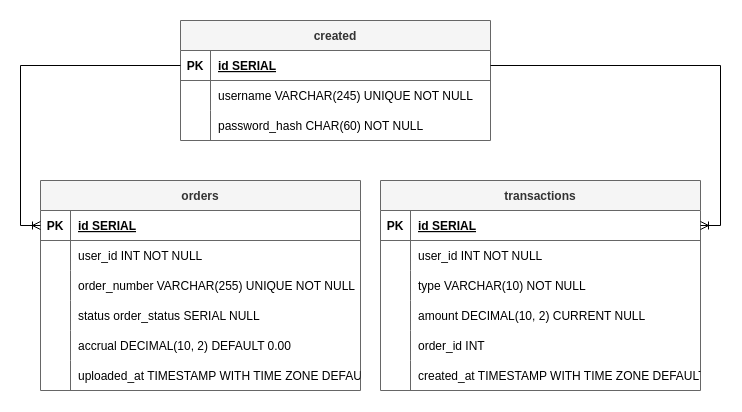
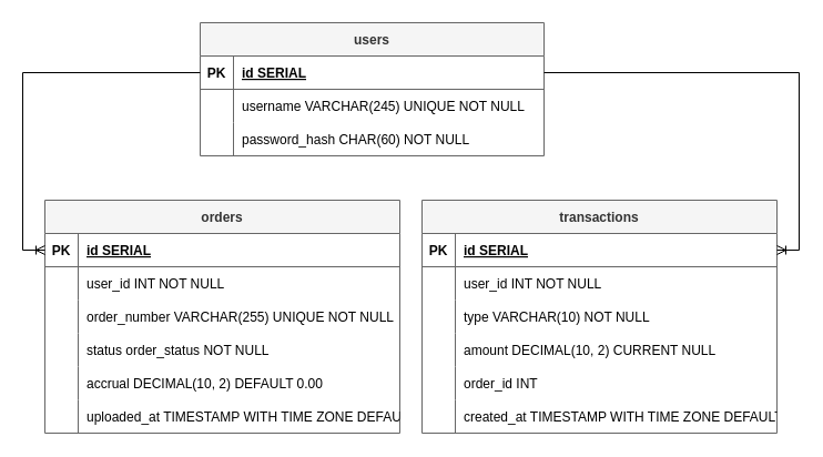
  <mxCell id="0" />
  <mxCell id="1" parent="0" />
- <mxCell id="2" value="created" style="shape=table;startSize=30;container=1;collapsible=1;childLayout=tableLayout;fixedRows=1;rowLines=0;fontStyle=1;align=center;resizeLast=1;fillColor=#f5f5f5;fontColor=#333333;strokeColor=#666666;" vertex="1" parent="1"><mxGeometry x="180" y="20" width="310" height="120" as="geometry" /></mxCell>
+ <mxCell id="2" value="users" style="shape=table;startSize=30;container=1;collapsible=1;childLayout=tableLayout;fixedRows=1;rowLines=0;fontStyle=1;align=center;resizeLast=1;fillColor=#f5f5f5;fontColor=#333333;strokeColor=#666666;" vertex="1" parent="1"><mxGeometry x="180" y="20" width="310" height="120" as="geometry" /></mxCell>
  <mxCell id="3" value="" style="shape=tableRow;horizontal=0;startSize=0;swimlaneHead=0;swimlaneBody=0;fillColor=none;collapsible=0;dropTarget=0;points=[[0,0.5],[1,0.5]];portConstraint=eastwest;strokeColor=inherit;top=0;left=0;right=0;bottom=1;" vertex="1" parent="2"><mxGeometry y="30" width="310" height="30" as="geometry" /></mxCell>
  <mxCell id="4" value="PK" style="shape=partialRectangle;overflow=hidden;connectable=0;fillColor=none;strokeColor=inherit;top=0;left=0;bottom=0;right=0;fontStyle=1;" vertex="1" parent="3"><mxGeometry width="30" height="30" as="geometry"><mxRectangle width="30" height="30" as="alternateBounds" /></mxGeometry></mxCell>
  <mxCell id="5" value="id SERIAL " style="shape=partialRectangle;overflow=hidden;connectable=0;fillColor=none;align=left;strokeColor=inherit;top=0;left=0;bottom=0;right=0;spacingLeft=6;fontStyle=5;" vertex="1" parent="3"><mxGeometry x="30" width="280" height="30" as="geometry"><mxRectangle width="280" height="30" as="alternateBounds" /></mxGeometry></mxCell>
  <mxCell id="6" value="" style="shape=tableRow;horizontal=0;startSize=0;swimlaneHead=0;swimlaneBody=0;fillColor=none;collapsible=0;dropTarget=0;points=[[0,0.5],[1,0.5]];portConstraint=eastwest;strokeColor=inherit;top=0;left=0;right=0;bottom=0;" vertex="1" parent="2"><mxGeometry y="60" width="310" height="30" as="geometry" /></mxCell>
  <mxCell id="7" value="" style="shape=partialRectangle;overflow=hidden;connectable=0;fillColor=none;strokeColor=inherit;top=0;left=0;bottom=0;right=0;" vertex="1" parent="6"><mxGeometry width="30" height="30" as="geometry"><mxRectangle width="30" height="30" as="alternateBounds" /></mxGeometry></mxCell>
  <mxCell id="8" value="username VARCHAR(245) UNIQUE NOT NULL" style="shape=partialRectangle;overflow=hidden;connectable=0;fillColor=none;align=left;strokeColor=inherit;top=0;left=0;bottom=0;right=0;spacingLeft=6;" vertex="1" parent="6"><mxGeometry x="30" width="280" height="30" as="geometry"><mxRectangle width="280" height="30" as="alternateBounds" /></mxGeometry></mxCell>
  <mxCell id="9" value="" style="shape=tableRow;horizontal=0;startSize=0;swimlaneHead=0;swimlaneBody=0;fillColor=none;collapsible=0;dropTarget=0;points=[[0,0.5],[1,0.5]];portConstraint=eastwest;strokeColor=inherit;top=0;left=0;right=0;bottom=0;" vertex="1" parent="2"><mxGeometry y="90" width="310" height="30" as="geometry" /></mxCell>
  <mxCell id="10" value="" style="shape=partialRectangle;overflow=hidden;connectable=0;fillColor=none;strokeColor=inherit;top=0;left=0;bottom=0;right=0;" vertex="1" parent="9"><mxGeometry width="30" height="30" as="geometry"><mxRectangle width="30" height="30" as="alternateBounds" /></mxGeometry></mxCell>
  <mxCell id="11" value="password_hash CHAR(60) NOT NULL" style="shape=partialRectangle;overflow=hidden;connectable=0;fillColor=none;align=left;strokeColor=inherit;top=0;left=0;bottom=0;right=0;spacingLeft=6;" vertex="1" parent="9"><mxGeometry x="30" width="280" height="30" as="geometry"><mxRectangle width="280" height="30" as="alternateBounds" /></mxGeometry></mxCell>
  <mxCell id="12" value="orders" style="shape=table;startSize=30;container=1;collapsible=1;childLayout=tableLayout;fixedRows=1;rowLines=0;fontStyle=1;align=center;resizeLast=1;fillColor=#f5f5f5;fontColor=#333333;strokeColor=#666666;" vertex="1" parent="1"><mxGeometry x="40" y="180" width="320" height="210" as="geometry" /></mxCell>
  <mxCell id="13" value="" style="shape=tableRow;horizontal=0;startSize=0;swimlaneHead=0;swimlaneBody=0;fillColor=none;collapsible=0;dropTarget=0;points=[[0,0.5],[1,0.5]];portConstraint=eastwest;strokeColor=inherit;top=0;left=0;right=0;bottom=1;" vertex="1" parent="12"><mxGeometry y="30" width="320" height="30" as="geometry" /></mxCell>
  <mxCell id="14" value="PK" style="shape=partialRectangle;overflow=hidden;connectable=0;fillColor=none;strokeColor=inherit;top=0;left=0;bottom=0;right=0;fontStyle=1;" vertex="1" parent="13"><mxGeometry width="30" height="30" as="geometry"><mxRectangle width="30" height="30" as="alternateBounds" /></mxGeometry></mxCell>
  <mxCell id="15" value="id SERIAL " style="shape=partialRectangle;overflow=hidden;connectable=0;fillColor=none;align=left;strokeColor=inherit;top=0;left=0;bottom=0;right=0;spacingLeft=6;fontStyle=5;" vertex="1" parent="13"><mxGeometry x="30" width="290" height="30" as="geometry"><mxRectangle width="290" height="30" as="alternateBounds" /></mxGeometry></mxCell>
  <mxCell id="16" value="" style="shape=tableRow;horizontal=0;startSize=0;swimlaneHead=0;swimlaneBody=0;fillColor=none;collapsible=0;dropTarget=0;points=[[0,0.5],[1,0.5]];portConstraint=eastwest;strokeColor=inherit;top=0;left=0;right=0;bottom=0;" vertex="1" parent="12"><mxGeometry y="60" width="320" height="30" as="geometry" /></mxCell>
  <mxCell id="17" value="" style="shape=partialRectangle;overflow=hidden;connectable=0;fillColor=none;strokeColor=inherit;top=0;left=0;bottom=0;right=0;" vertex="1" parent="16"><mxGeometry width="30" height="30" as="geometry"><mxRectangle width="30" height="30" as="alternateBounds" /></mxGeometry></mxCell>
  <mxCell id="18" value="user_id INT NOT NULL" style="shape=partialRectangle;overflow=hidden;connectable=0;fillColor=none;align=left;strokeColor=inherit;top=0;left=0;bottom=0;right=0;spacingLeft=6;" vertex="1" parent="16"><mxGeometry x="30" width="290" height="30" as="geometry"><mxRectangle width="290" height="30" as="alternateBounds" /></mxGeometry></mxCell>
  <mxCell id="19" value="" style="shape=tableRow;horizontal=0;startSize=0;swimlaneHead=0;swimlaneBody=0;fillColor=none;collapsible=0;dropTarget=0;points=[[0,0.5],[1,0.5]];portConstraint=eastwest;strokeColor=inherit;top=0;left=0;right=0;bottom=0;" vertex="1" parent="12"><mxGeometry y="90" width="320" height="30" as="geometry" /></mxCell>
  <mxCell id="20" value="" style="shape=partialRectangle;overflow=hidden;connectable=0;fillColor=none;strokeColor=inherit;top=0;left=0;bottom=0;right=0;" vertex="1" parent="19"><mxGeometry width="30" height="30" as="geometry"><mxRectangle width="30" height="30" as="alternateBounds" /></mxGeometry></mxCell>
  <mxCell id="21" value="order_number VARCHAR(255) UNIQUE NOT NULL" style="shape=partialRectangle;overflow=hidden;connectable=0;fillColor=none;align=left;strokeColor=inherit;top=0;left=0;bottom=0;right=0;spacingLeft=6;" vertex="1" parent="19"><mxGeometry x="30" width="290" height="30" as="geometry"><mxRectangle width="290" height="30" as="alternateBounds" /></mxGeometry></mxCell>
  <mxCell id="22" value="" style="shape=tableRow;horizontal=0;startSize=0;swimlaneHead=0;swimlaneBody=0;fillColor=none;collapsible=0;dropTarget=0;points=[[0,0.5],[1,0.5]];portConstraint=eastwest;strokeColor=inherit;top=0;left=0;right=0;bottom=0;" vertex="1" parent="12"><mxGeometry y="120" width="320" height="30" as="geometry" /></mxCell>
  <mxCell id="23" value="" style="shape=partialRectangle;overflow=hidden;connectable=0;fillColor=none;strokeColor=inherit;top=0;left=0;bottom=0;right=0;" vertex="1" parent="22"><mxGeometry width="30" height="30" as="geometry"><mxRectangle width="30" height="30" as="alternateBounds" /></mxGeometry></mxCell>
- <mxCell id="24" value="status order_status SERIAL NULL" style="shape=partialRectangle;overflow=hidden;connectable=0;fillColor=none;align=left;strokeColor=inherit;top=0;left=0;bottom=0;right=0;spacingLeft=6;" vertex="1" parent="22"><mxGeometry x="30" width="290" height="30" as="geometry"><mxRectangle width="290" height="30" as="alternateBounds" /></mxGeometry></mxCell>
+ <mxCell id="24" value="status order_status NOT NULL" style="shape=partialRectangle;overflow=hidden;connectable=0;fillColor=none;align=left;strokeColor=inherit;top=0;left=0;bottom=0;right=0;spacingLeft=6;" vertex="1" parent="22"><mxGeometry x="30" width="290" height="30" as="geometry"><mxRectangle width="290" height="30" as="alternateBounds" /></mxGeometry></mxCell>
  <mxCell id="25" value="" style="shape=tableRow;horizontal=0;startSize=0;swimlaneHead=0;swimlaneBody=0;fillColor=none;collapsible=0;dropTarget=0;points=[[0,0.5],[1,0.5]];portConstraint=eastwest;strokeColor=inherit;top=0;left=0;right=0;bottom=0;" vertex="1" parent="12"><mxGeometry y="150" width="320" height="30" as="geometry" /></mxCell>
  <mxCell id="26" value="" style="shape=partialRectangle;overflow=hidden;connectable=0;fillColor=none;strokeColor=inherit;top=0;left=0;bottom=0;right=0;" vertex="1" parent="25"><mxGeometry width="30" height="30" as="geometry"><mxRectangle width="30" height="30" as="alternateBounds" /></mxGeometry></mxCell>
  <mxCell id="27" value="accrual DECIMAL(10, 2) DEFAULT 0.00" style="shape=partialRectangle;overflow=hidden;connectable=0;fillColor=none;align=left;strokeColor=inherit;top=0;left=0;bottom=0;right=0;spacingLeft=6;" vertex="1" parent="25"><mxGeometry x="30" width="290" height="30" as="geometry"><mxRectangle width="290" height="30" as="alternateBounds" /></mxGeometry></mxCell>
  <mxCell id="28" value="" style="shape=tableRow;horizontal=0;startSize=0;swimlaneHead=0;swimlaneBody=0;fillColor=none;collapsible=0;dropTarget=0;points=[[0,0.5],[1,0.5]];portConstraint=eastwest;strokeColor=inherit;top=0;left=0;right=0;bottom=0;" vertex="1" parent="12"><mxGeometry y="180" width="320" height="30" as="geometry" /></mxCell>
  <mxCell id="29" value="" style="shape=partialRectangle;overflow=hidden;connectable=0;fillColor=none;strokeColor=inherit;top=0;left=0;bottom=0;right=0;" vertex="1" parent="28"><mxGeometry width="30" height="30" as="geometry"><mxRectangle width="30" height="30" as="alternateBounds" /></mxGeometry></mxCell>
  <mxCell id="30" value="uploaded_at TIMESTAMP WITH TIME ZONE DEFAULT CURRENT_TIMESTAMP" style="shape=partialRectangle;overflow=hidden;connectable=0;fillColor=none;align=left;strokeColor=inherit;top=0;left=0;bottom=0;right=0;spacingLeft=6;" vertex="1" parent="28"><mxGeometry x="30" width="290" height="30" as="geometry"><mxRectangle width="290" height="30" as="alternateBounds" /></mxGeometry></mxCell>
  <mxCell id="31" value="transactions" style="shape=table;startSize=30;container=1;collapsible=1;childLayout=tableLayout;fixedRows=1;rowLines=0;fontStyle=1;align=center;resizeLast=1;fillColor=#f5f5f5;fontColor=#333333;strokeColor=#666666;" vertex="1" parent="1"><mxGeometry x="380" y="180" width="320" height="210" as="geometry" /></mxCell>
  <mxCell id="32" value="" style="shape=tableRow;horizontal=0;startSize=0;swimlaneHead=0;swimlaneBody=0;fillColor=none;collapsible=0;dropTarget=0;points=[[0,0.5],[1,0.5]];portConstraint=eastwest;strokeColor=inherit;top=0;left=0;right=0;bottom=1;" vertex="1" parent="31"><mxGeometry y="30" width="320" height="30" as="geometry" /></mxCell>
  <mxCell id="33" value="PK" style="shape=partialRectangle;overflow=hidden;connectable=0;fillColor=none;strokeColor=inherit;top=0;left=0;bottom=0;right=0;fontStyle=1;" vertex="1" parent="32"><mxGeometry width="30" height="30" as="geometry"><mxRectangle width="30" height="30" as="alternateBounds" /></mxGeometry></mxCell>
  <mxCell id="34" value="id SERIAL " style="shape=partialRectangle;overflow=hidden;connectable=0;fillColor=none;align=left;strokeColor=inherit;top=0;left=0;bottom=0;right=0;spacingLeft=6;fontStyle=5;" vertex="1" parent="32"><mxGeometry x="30" width="290" height="30" as="geometry"><mxRectangle width="290" height="30" as="alternateBounds" /></mxGeometry></mxCell>
  <mxCell id="35" value="" style="shape=tableRow;horizontal=0;startSize=0;swimlaneHead=0;swimlaneBody=0;fillColor=none;collapsible=0;dropTarget=0;points=[[0,0.5],[1,0.5]];portConstraint=eastwest;strokeColor=inherit;top=0;left=0;right=0;bottom=0;" vertex="1" parent="31"><mxGeometry y="60" width="320" height="30" as="geometry" /></mxCell>
  <mxCell id="36" value="" style="shape=partialRectangle;overflow=hidden;connectable=0;fillColor=none;strokeColor=inherit;top=0;left=0;bottom=0;right=0;" vertex="1" parent="35"><mxGeometry width="30" height="30" as="geometry"><mxRectangle width="30" height="30" as="alternateBounds" /></mxGeometry></mxCell>
  <mxCell id="37" value="user_id INT NOT NULL" style="shape=partialRectangle;overflow=hidden;connectable=0;fillColor=none;align=left;strokeColor=inherit;top=0;left=0;bottom=0;right=0;spacingLeft=6;" vertex="1" parent="35"><mxGeometry x="30" width="290" height="30" as="geometry"><mxRectangle width="290" height="30" as="alternateBounds" /></mxGeometry></mxCell>
  <mxCell id="38" value="" style="shape=tableRow;horizontal=0;startSize=0;swimlaneHead=0;swimlaneBody=0;fillColor=none;collapsible=0;dropTarget=0;points=[[0,0.5],[1,0.5]];portConstraint=eastwest;strokeColor=inherit;top=0;left=0;right=0;bottom=0;" vertex="1" parent="31"><mxGeometry y="90" width="320" height="30" as="geometry" /></mxCell>
  <mxCell id="39" value="" style="shape=partialRectangle;overflow=hidden;connectable=0;fillColor=none;strokeColor=inherit;top=0;left=0;bottom=0;right=0;" vertex="1" parent="38"><mxGeometry width="30" height="30" as="geometry"><mxRectangle width="30" height="30" as="alternateBounds" /></mxGeometry></mxCell>
  <mxCell id="40" value="type VARCHAR(10) NOT NULL" style="shape=partialRectangle;overflow=hidden;connectable=0;fillColor=none;align=left;strokeColor=inherit;top=0;left=0;bottom=0;right=0;spacingLeft=6;" vertex="1" parent="38"><mxGeometry x="30" width="290" height="30" as="geometry"><mxRectangle width="290" height="30" as="alternateBounds" /></mxGeometry></mxCell>
  <mxCell id="41" value="" style="shape=tableRow;horizontal=0;startSize=0;swimlaneHead=0;swimlaneBody=0;fillColor=none;collapsible=0;dropTarget=0;points=[[0,0.5],[1,0.5]];portConstraint=eastwest;strokeColor=inherit;top=0;left=0;right=0;bottom=0;" vertex="1" parent="31"><mxGeometry y="120" width="320" height="30" as="geometry" /></mxCell>
  <mxCell id="42" value="" style="shape=partialRectangle;overflow=hidden;connectable=0;fillColor=none;strokeColor=inherit;top=0;left=0;bottom=0;right=0;" vertex="1" parent="41"><mxGeometry width="30" height="30" as="geometry"><mxRectangle width="30" height="30" as="alternateBounds" /></mxGeometry></mxCell>
  <mxCell id="43" value="amount DECIMAL(10, 2) CURRENT NULL" style="shape=partialRectangle;overflow=hidden;connectable=0;fillColor=none;align=left;strokeColor=inherit;top=0;left=0;bottom=0;right=0;spacingLeft=6;" vertex="1" parent="41"><mxGeometry x="30" width="290" height="30" as="geometry"><mxRectangle width="290" height="30" as="alternateBounds" /></mxGeometry></mxCell>
  <mxCell id="44" value="" style="shape=tableRow;horizontal=0;startSize=0;swimlaneHead=0;swimlaneBody=0;fillColor=none;collapsible=0;dropTarget=0;points=[[0,0.5],[1,0.5]];portConstraint=eastwest;strokeColor=inherit;top=0;left=0;right=0;bottom=0;" vertex="1" parent="31"><mxGeometry y="150" width="320" height="30" as="geometry" /></mxCell>
  <mxCell id="45" value="" style="shape=partialRectangle;overflow=hidden;connectable=0;fillColor=none;strokeColor=inherit;top=0;left=0;bottom=0;right=0;" vertex="1" parent="44"><mxGeometry width="30" height="30" as="geometry"><mxRectangle width="30" height="30" as="alternateBounds" /></mxGeometry></mxCell>
  <mxCell id="46" value="order_id INT" style="shape=partialRectangle;overflow=hidden;connectable=0;fillColor=none;align=left;strokeColor=inherit;top=0;left=0;bottom=0;right=0;spacingLeft=6;" vertex="1" parent="44"><mxGeometry x="30" width="290" height="30" as="geometry"><mxRectangle width="290" height="30" as="alternateBounds" /></mxGeometry></mxCell>
  <mxCell id="47" value="" style="shape=tableRow;horizontal=0;startSize=0;swimlaneHead=0;swimlaneBody=0;fillColor=none;collapsible=0;dropTarget=0;points=[[0,0.5],[1,0.5]];portConstraint=eastwest;strokeColor=inherit;top=0;left=0;right=0;bottom=0;" vertex="1" parent="31"><mxGeometry y="180" width="320" height="30" as="geometry" /></mxCell>
  <mxCell id="48" value="" style="shape=partialRectangle;overflow=hidden;connectable=0;fillColor=none;strokeColor=inherit;top=0;left=0;bottom=0;right=0;" vertex="1" parent="47"><mxGeometry width="30" height="30" as="geometry"><mxRectangle width="30" height="30" as="alternateBounds" /></mxGeometry></mxCell>
  <mxCell id="49" value="created_at TIMESTAMP WITH TIME ZONE DEFAULT CURRENT_TIMESTAMP" style="shape=partialRectangle;overflow=hidden;connectable=0;fillColor=none;align=left;strokeColor=inherit;top=0;left=0;bottom=0;right=0;spacingLeft=6;" vertex="1" parent="47"><mxGeometry x="30" width="290" height="30" as="geometry"><mxRectangle width="290" height="30" as="alternateBounds" /></mxGeometry></mxCell>
  <mxCell id="50" value="" style="edgeStyle=orthogonalEdgeStyle;fontSize=12;html=1;endArrow=ERoneToMany;rounded=0;exitX=0;exitY=0.5;exitDx=0;exitDy=0;entryX=0;entryY=0.5;entryDx=0;entryDy=0;" edge="1" parent="1" source="3" target="13"><mxGeometry width="100" height="100" relative="1" as="geometry"><mxPoint x="-130" y="660" as="sourcePoint" /><mxPoint x="-30" y="560" as="targetPoint" /><Array as="points"><mxPoint x="20" y="65" /><mxPoint x="20" y="225" /></Array></mxGeometry></mxCell>
  <mxCell id="51" value="" style="edgeStyle=orthogonalEdgeStyle;fontSize=12;html=1;endArrow=ERoneToMany;rounded=0;entryX=1;entryY=0.5;entryDx=0;entryDy=0;exitX=1;exitY=0.5;exitDx=0;exitDy=0;" edge="1" parent="1" source="3" target="32"><mxGeometry width="100" height="100" relative="1" as="geometry"><mxPoint x="60" y="690" as="sourcePoint" /><mxPoint x="160" y="590" as="targetPoint" /><Array as="points"><mxPoint x="720" y="65" /><mxPoint x="720" y="225" /></Array></mxGeometry></mxCell>
